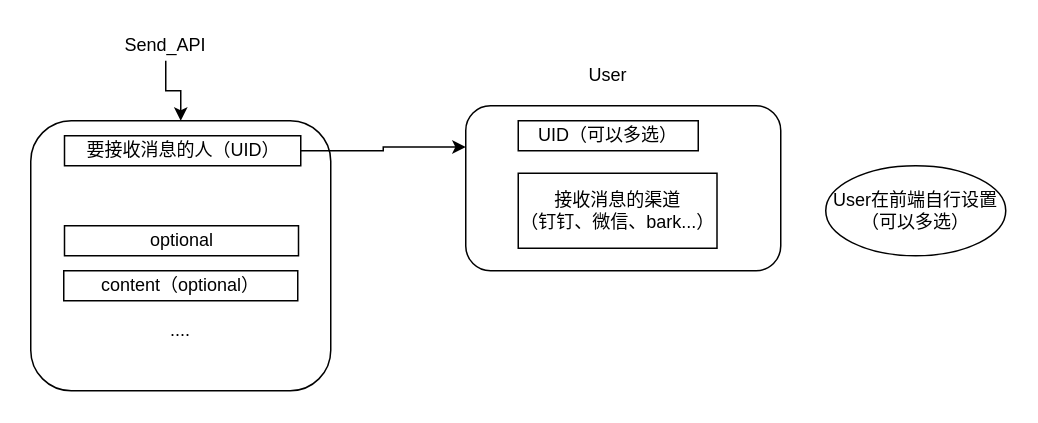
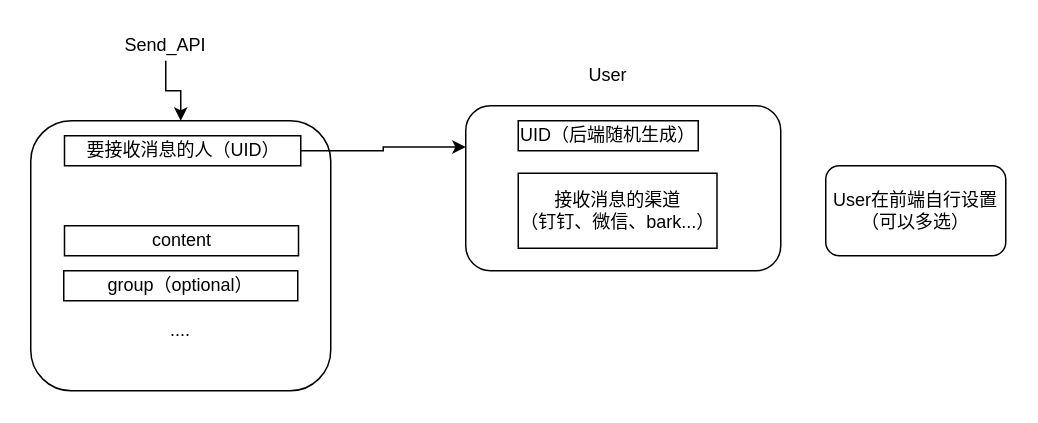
  <mxCell id="0" />
  <mxCell id="1" parent="0" />
  <mxCell id="2" value="" style="rounded=1;whiteSpace=wrap;html=1;" vertex="1" parent="1"><mxGeometry x="20" y="80" width="200" height="180" as="geometry" /></mxCell>
  <mxCell id="3" style="edgeStyle=orthogonalEdgeStyle;rounded=0;orthogonalLoop=1;jettySize=auto;html=1;" edge="1" parent="1" source="4" target="2"><mxGeometry relative="1" as="geometry" /></mxCell>
  <mxCell id="4" value="Send_API" style="text;html=1;strokeColor=none;fillColor=none;align=center;verticalAlign=middle;whiteSpace=wrap;rounded=0;" vertex="1" parent="1"><mxGeometry x="90" y="20" width="40" height="20" as="geometry" /></mxCell>
  <mxCell id="5" style="edgeStyle=orthogonalEdgeStyle;rounded=0;orthogonalLoop=1;jettySize=auto;html=1;entryX=0;entryY=0.25;entryDx=0;entryDy=0;" edge="1" parent="1" source="6" target="8"><mxGeometry relative="1" as="geometry" /></mxCell>
  <mxCell id="6" value="要接收消息的人（UID）" style="rounded=0;whiteSpace=wrap;html=1;" vertex="1" parent="1"><mxGeometry x="42.5" y="90" width="157.5" height="20" as="geometry" /></mxCell>
- <mxCell id="7" value="optional" style="rounded=0;whiteSpace=wrap;html=1;" vertex="1" parent="1"><mxGeometry x="42.5" y="150" width="156" height="20" as="geometry" /></mxCell>
+ <mxCell id="7" value="content" style="rounded=0;whiteSpace=wrap;html=1;" vertex="1" parent="1"><mxGeometry x="42.5" y="150" width="156" height="20" as="geometry" /></mxCell>
  <mxCell id="8" value="" style="rounded=1;whiteSpace=wrap;html=1;" vertex="1" parent="1"><mxGeometry x="310" y="70" width="210" height="110" as="geometry" /></mxCell>
  <mxCell id="9" value="User" style="text;html=1;strokeColor=none;fillColor=none;align=center;verticalAlign=middle;whiteSpace=wrap;rounded=0;" vertex="1" parent="1"><mxGeometry x="385" y="40" width="40" height="20" as="geometry" /></mxCell>
- <mxCell id="10" value="UID（可以多选）" style="rounded=0;whiteSpace=wrap;html=1;" vertex="1" parent="1"><mxGeometry x="345" y="80" width="120" height="20" as="geometry" /></mxCell>
+ <mxCell id="10" value="UID（后端随机生成）" style="rounded=0;whiteSpace=wrap;html=1;" vertex="1" parent="1"><mxGeometry x="345" y="80" width="120" height="20" as="geometry" /></mxCell>
  <mxCell id="11" value="接收消息的渠道&lt;br&gt;（钉钉、微信、bark...）" style="rounded=0;whiteSpace=wrap;html=1;" vertex="1" parent="1"><mxGeometry x="345" y="115" width="132.5" height="50" as="geometry" /></mxCell>
- <mxCell id="12" value="User在前端自行设置&lt;br&gt;（可以多选）" style="ellipse;whiteSpace=wrap;html=1;" vertex="1" parent="1"><mxGeometry x="550" y="110" width="120" height="60" as="geometry" /></mxCell>
+ <mxCell id="12" value="User在前端自行设置&lt;br&gt;（可以多选）" style="rounded=1;whiteSpace=wrap;html=1;" vertex="1" parent="1"><mxGeometry x="550" y="110" width="120" height="60" as="geometry" /></mxCell>
  <mxCell id="13" value="" style="endArrow=none;html=1;" edge="1" parent="1"><mxGeometry width="50" height="50" relative="1" as="geometry"><mxPoint x="550" y="240" as="sourcePoint" /><mxPoint x="550" y="240" as="targetPoint" /></mxGeometry></mxCell>
- <mxCell id="14" value="content（optional）" style="rounded=0;whiteSpace=wrap;html=1;" vertex="1" parent="1"><mxGeometry x="42" y="180" width="156" height="20" as="geometry" /></mxCell>
+ <mxCell id="14" value="group（optional）" style="rounded=0;whiteSpace=wrap;html=1;" vertex="1" parent="1"><mxGeometry x="42" y="180" width="156" height="20" as="geometry" /></mxCell>
  <mxCell id="15" value="...." style="text;html=1;strokeColor=none;fillColor=none;align=center;verticalAlign=middle;whiteSpace=wrap;rounded=0;" vertex="1" parent="1"><mxGeometry x="100" y="210" width="40" height="20" as="geometry" /></mxCell>
